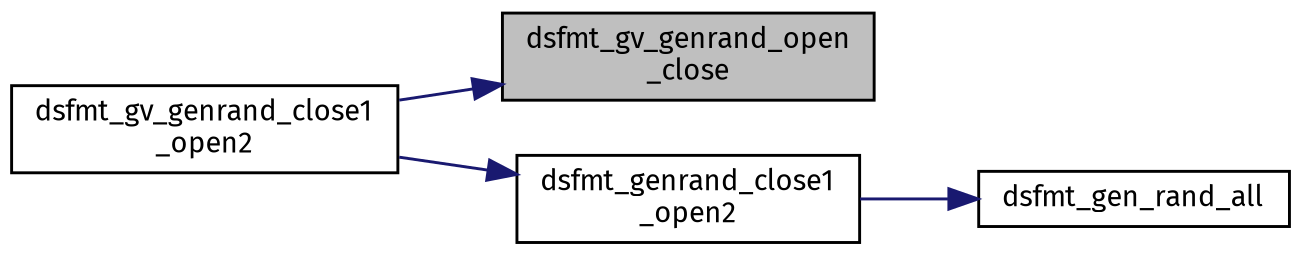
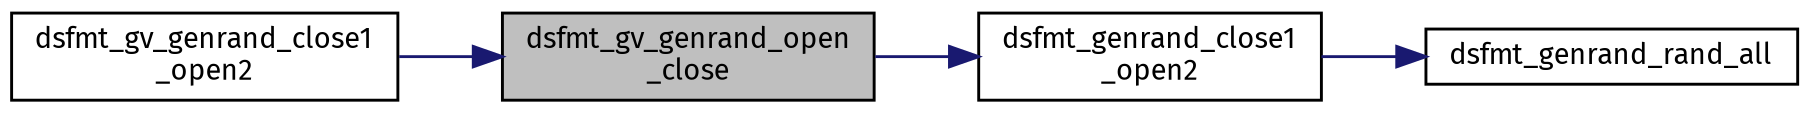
  digraph {
    fontname="Fira Sans"
    rankdir=LR
    node [color=black fillcolor=white fontname="Fira Sans" fontsize=10 shape=record style=filled]
    edge [color=midnightblue fontname="Fira Sans" fontsize=10 labelfontname=Helvetica labelfontsize=10 style=solid]
    n1 [fillcolor=grey75 fontcolor=black height=0.2 label="dsfmt_gv_genrand_open\l_close" width=0.4]
    n2 [height=0.2 label="dsfmt_gv_genrand_close1\l_open2" width=0.4]
    n3 [height=0.2 label="dsfmt_genrand_close1\l_open2" width=0.4]
-   n4 [height=0.2 label=dsfmt_gen_rand_all width=0.4]
+   n4 [height=0.2 label=dsfmt_genrand_rand_all width=0.4]
    n2 -> n1
-   n2 -> n3
+   n1 -> n3
    n3 -> n4
  }
